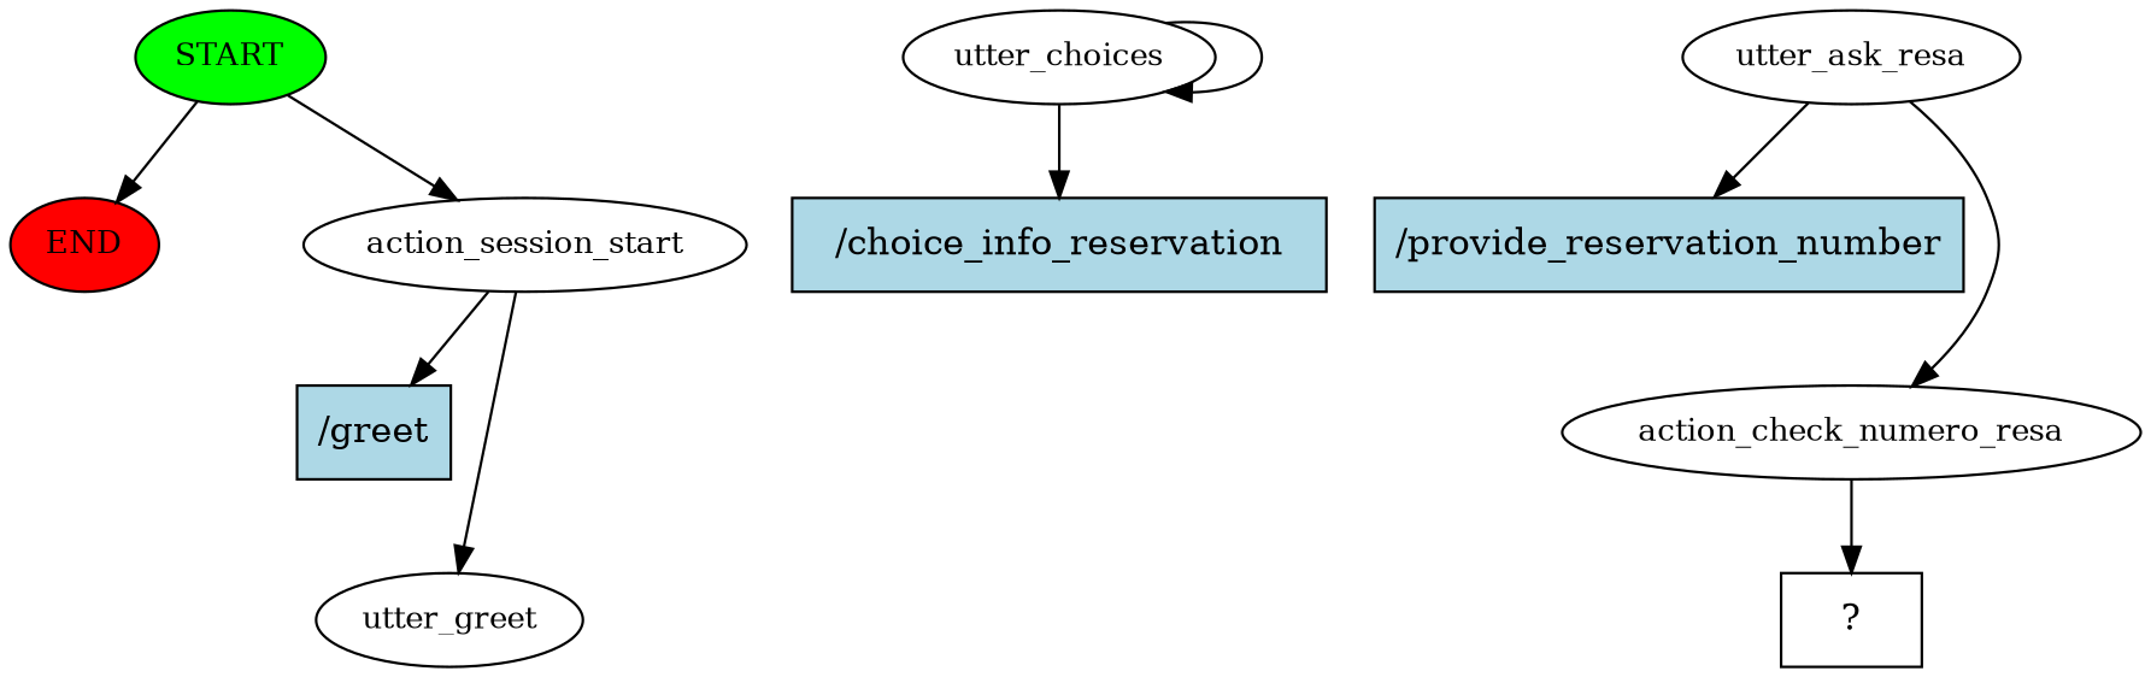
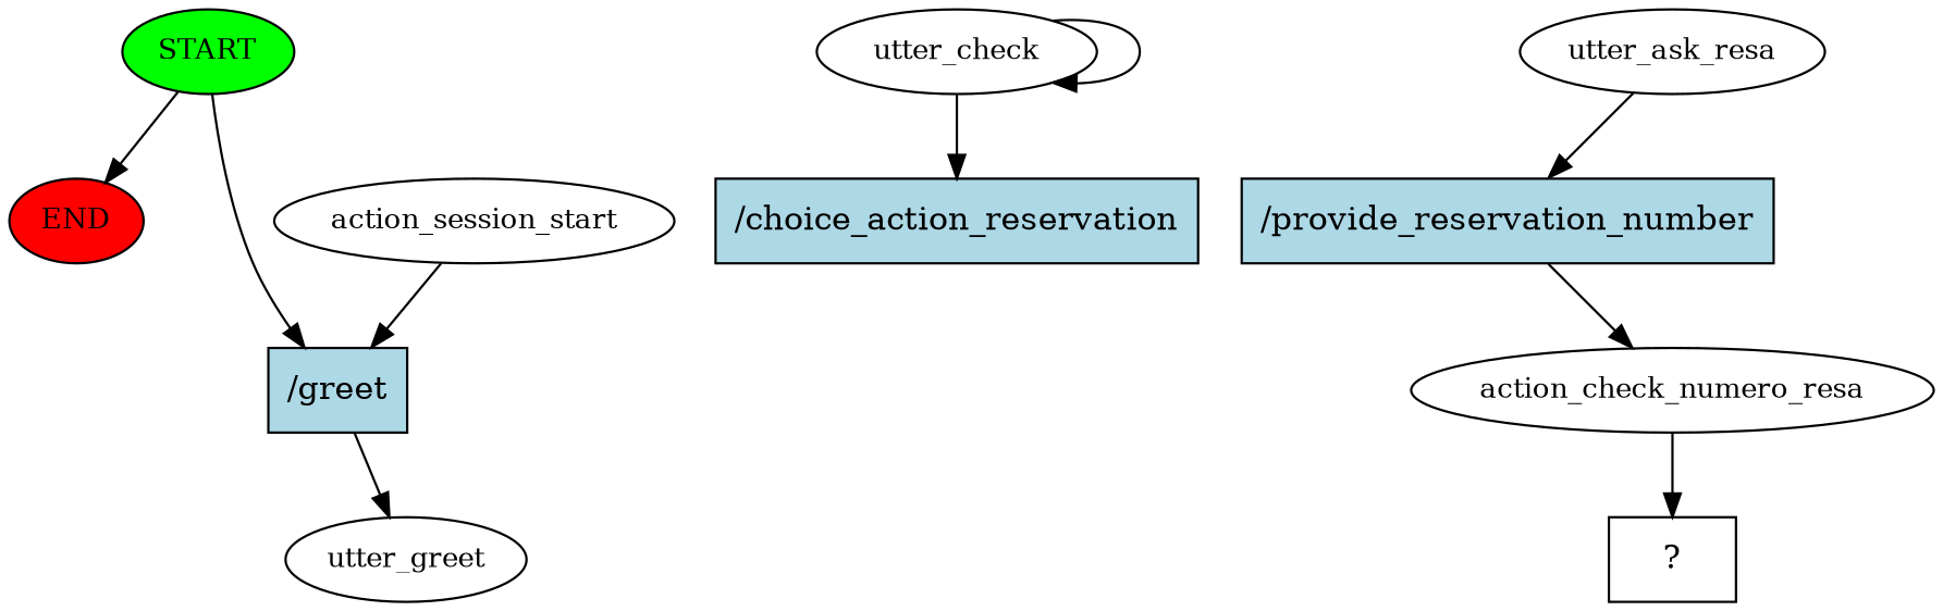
  digraph {
    node [fontsize=12]
    n1 [fillcolor=green label=START style=filled]
    n2 [fillcolor=red label=END style=filled]
    n3 [label=action_session_start]
    n4 [fillcolor=lightblue label="/greet" shape=rect style=filled fontsize=""]
    n5 [label=utter_greet]
-   n6 [label=utter_choices]
-   n7 [fillcolor=lightblue label="/choice_info_reservation" shape=rect style=filled fontsize=""]
+   n6 [label=utter_check]
+   n7 [fillcolor=lightblue label="/choice_action_reservation" shape=rect style=filled fontsize=""]
    n8 [label=utter_ask_resa]
    n9 [fillcolor=lightblue label="/provide_reservation_number" shape=rect style=filled fontsize=""]
    n10 [label=action_check_numero_resa]
    n11 [label="  ?  " shape=rect fontsize=""]
    n1 -> n2
-   n1 -> n3
+   n1 -> n4
    n3 -> n4
-   n3 -> n5
+   n4 -> n5
    n6 -> n6
    n6 -> n7
    n8 -> n9
-   n8 -> n10
+   n9 -> n10
    n10 -> n11
  }
